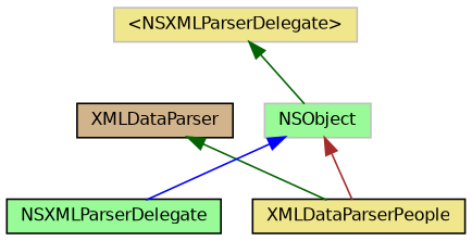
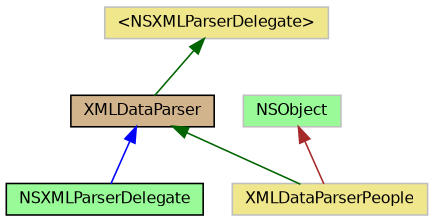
  digraph {
    fontname="DejaVu Sans"
    node [color=black fillcolor=palegreen fontname="DejaVu Sans" fontsize=10 shape=record style=filled]
    edge [color=darkgreen dir=back fontname="DejaVu Sans" fontsize=10 labelfontname=Helvetica labelfontsize=10 style=solid]
    n1 [fillcolor=tan fontcolor=black height=0.2 label=XMLDataParser width=0.4]
    n2 [height=0.2 label=NSXMLParserDelegate width=0.4]
-   n3 [fillcolor=khaki height=0.2 label=XMLDataParserPeople width=0.4]
+   n3 [color=grey75 fillcolor=khaki height=0.2 label=XMLDataParserPeople width=0.4]
    n4 [color=grey75 height=0.2 label=NSObject width=0.4]
    n5 [color=grey75 fillcolor=khaki height=0.2 label="\<NSXMLParserDelegate\>" width=0.4]
-   n4 -> n2 [color=blue]
+   n1 -> n2 [color=blue]
    n1 -> n3
    n4 -> n3 [color=brown]
-   n5 -> n4
+   n5 -> n1
  }
